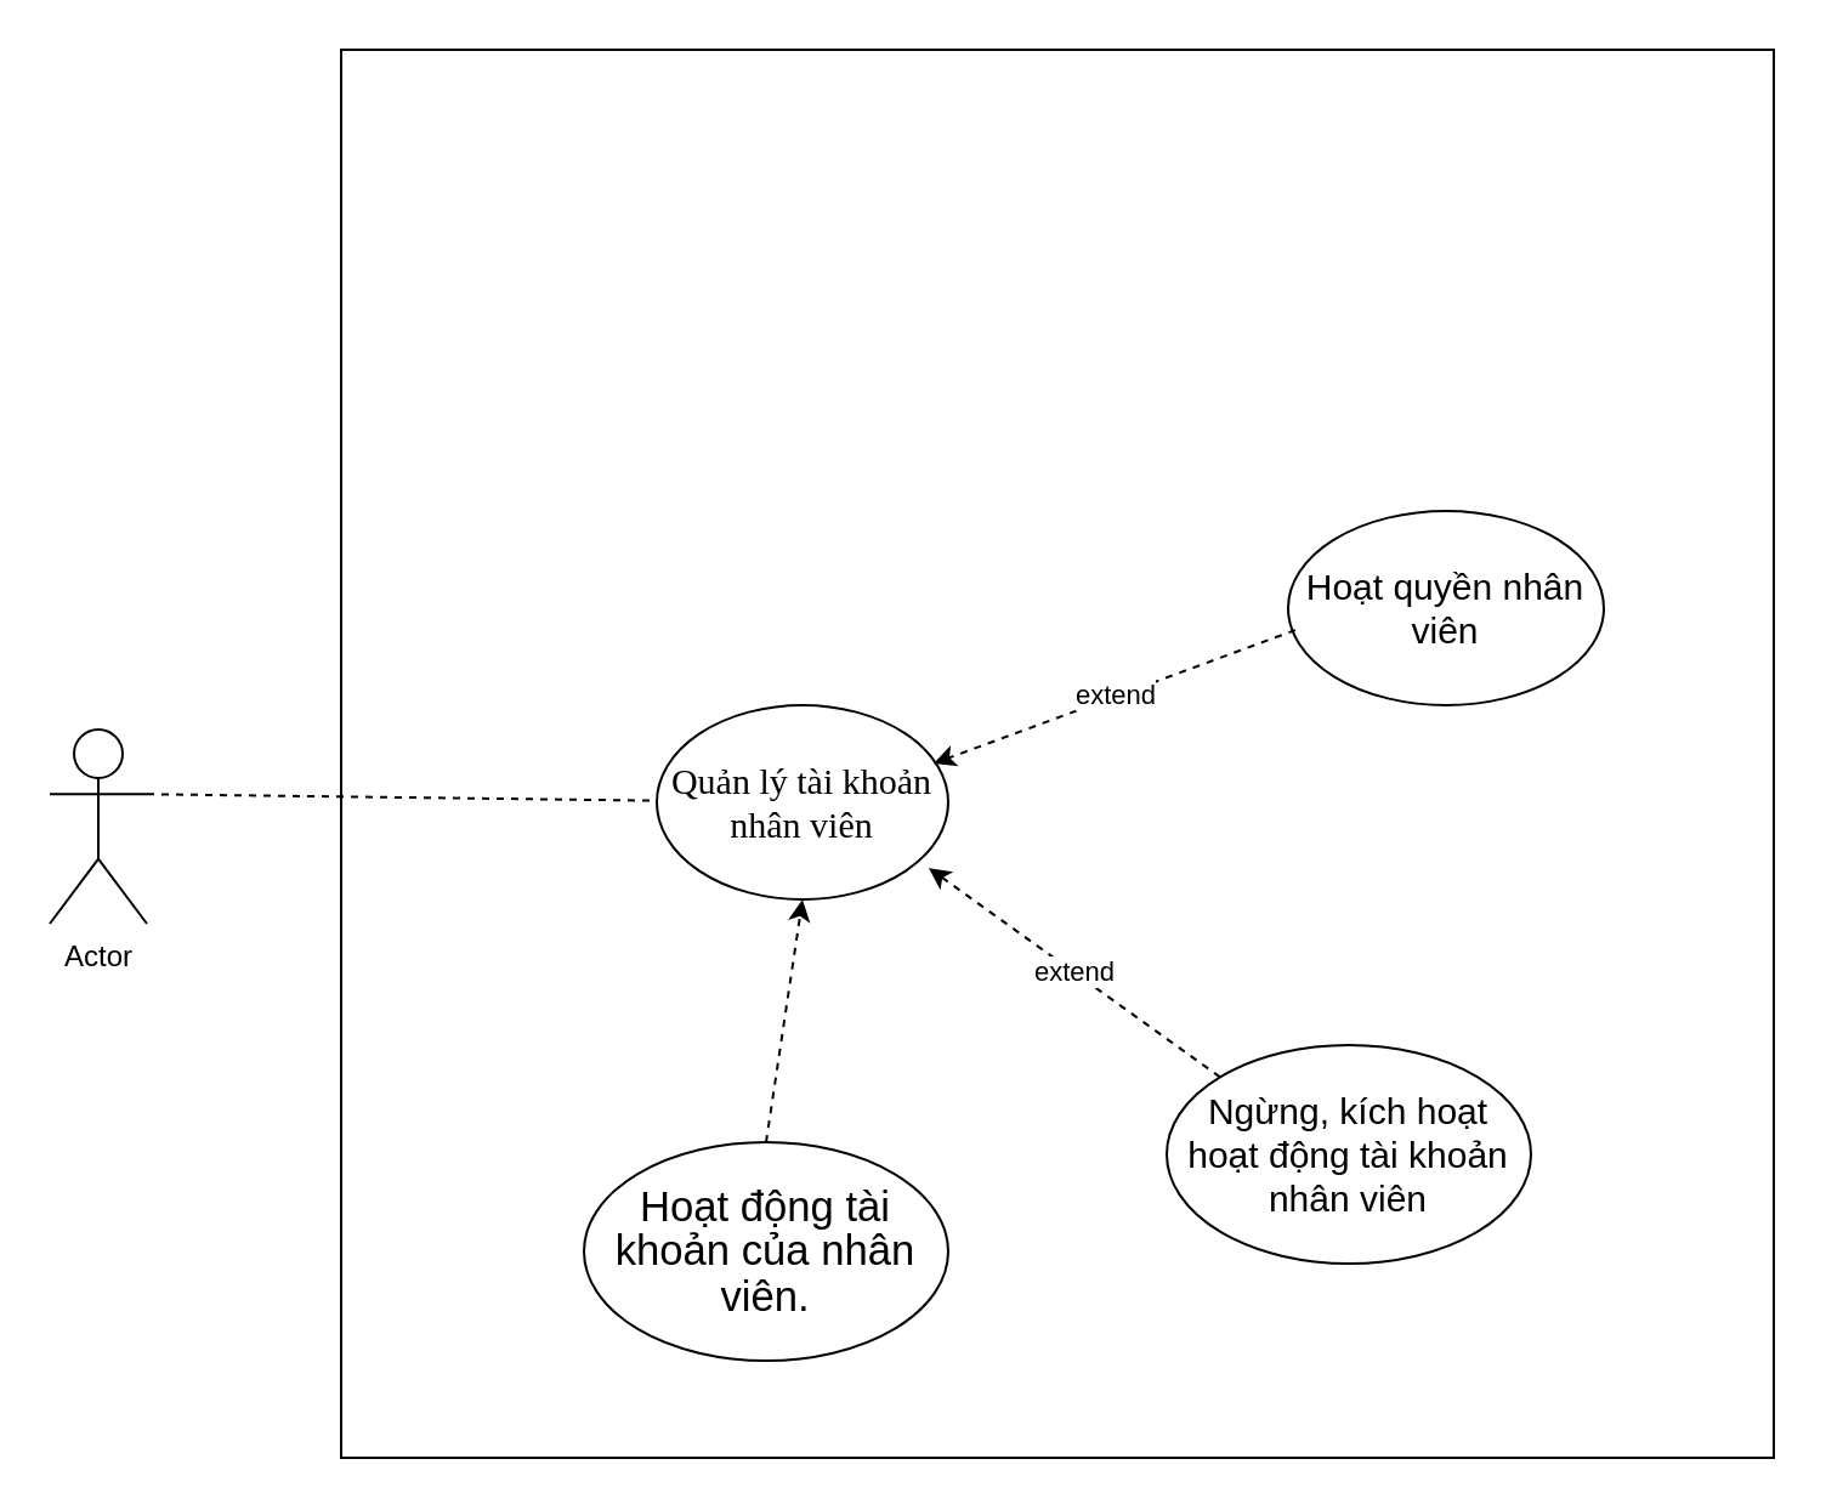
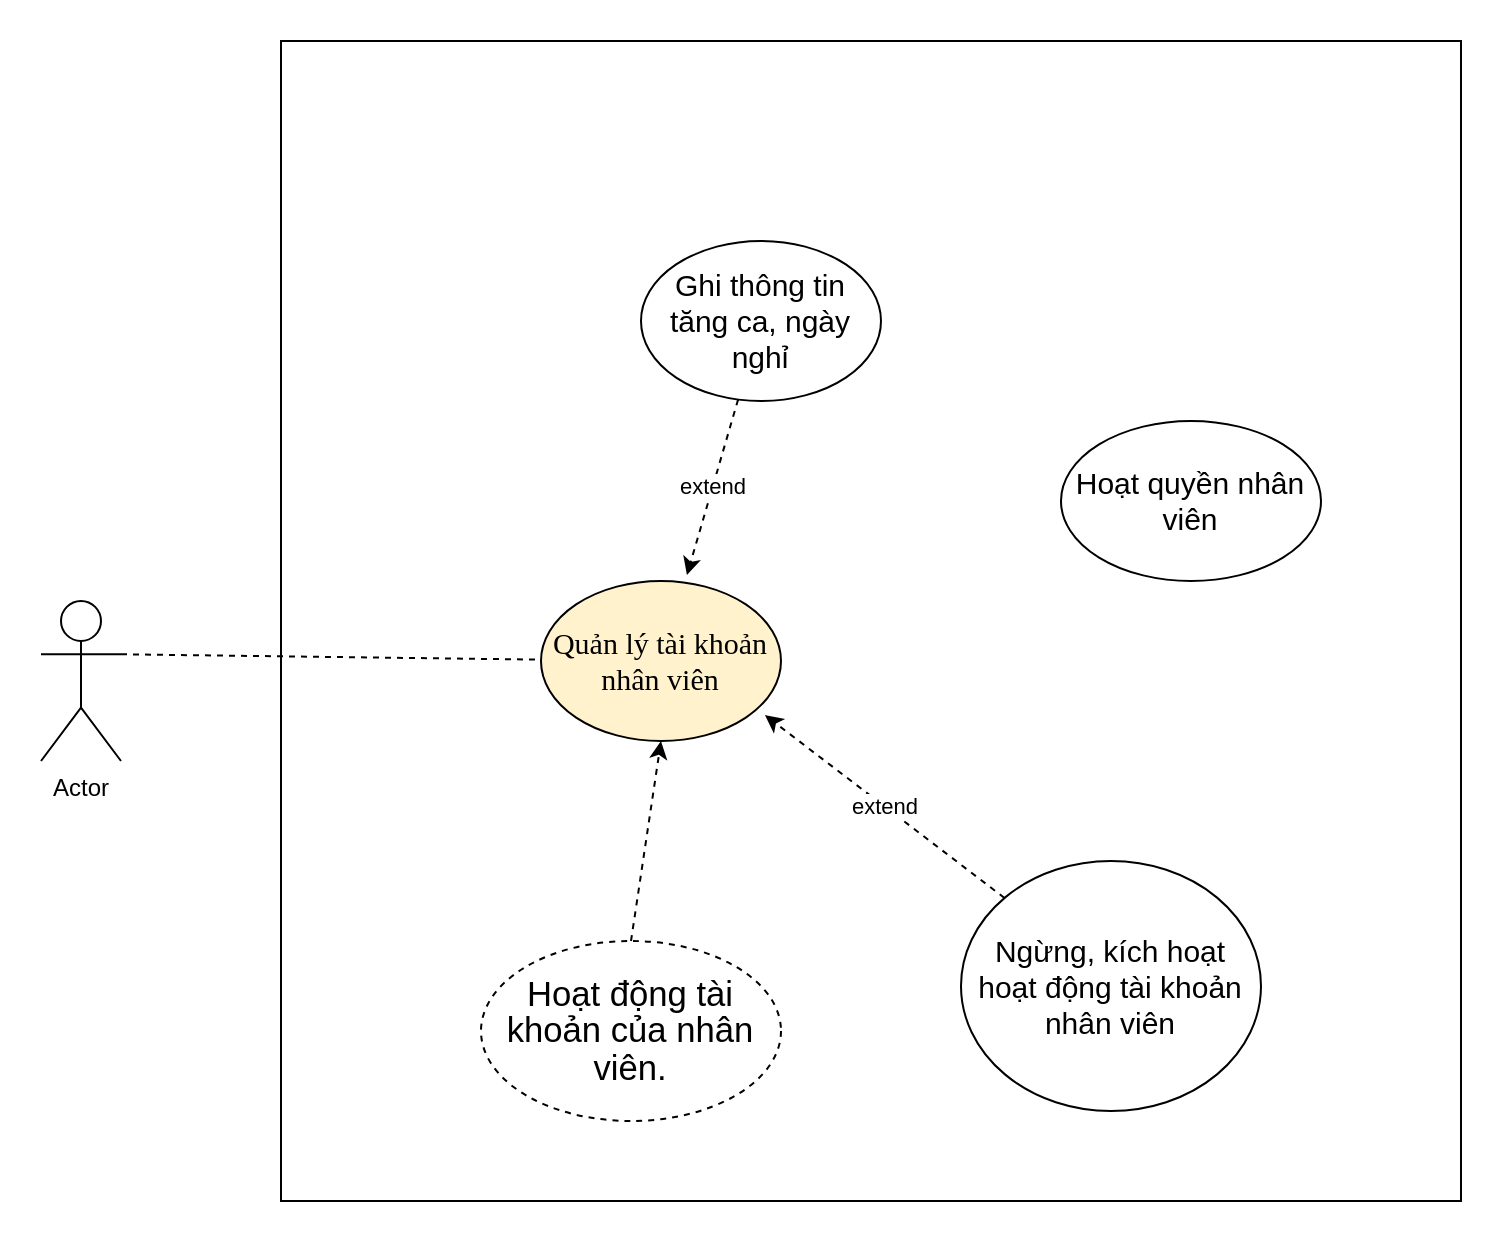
  <mxCell id="0" />
  <mxCell id="1" parent="0" />
  <mxCell id="2" value="" style="rounded=0;whiteSpace=wrap;html=1;" parent="1" vertex="1"><mxGeometry x="140" y="20" width="590" height="580" as="geometry" /></mxCell>
  <mxCell id="3" value="Actor" style="shape=umlActor;verticalLabelPosition=bottom;verticalAlign=top;html=1;outlineConnect=0;" parent="1" vertex="1"><mxGeometry x="20" y="300" width="40" height="80" as="geometry" /></mxCell>
  <mxCell id="4" value="" style="endArrow=none;html=1;exitX=1;exitY=0.333;exitDx=0;exitDy=0;exitPerimeter=0;dashed=1;" parent="1" source="3" target="5" edge="1"><mxGeometry width="50" height="50" relative="1" as="geometry"><mxPoint x="90" y="180" as="sourcePoint" /><mxPoint x="260" y="157" as="targetPoint" /></mxGeometry></mxCell>
- <mxCell id="5" value="&lt;p class=&quot;MsoNormal&quot; style=&quot;font-size: 15px;&quot;&gt;&lt;span style=&quot;font-family: calibri; font-size: 15px;&quot;&gt;&lt;font style=&quot;font-size: 15px;&quot;&gt;Quản lý tài khoản nhân viên&lt;/font&gt;&lt;/span&gt;&lt;/p&gt;" style="ellipse;whiteSpace=wrap;html=1;fontSize=15;" parent="1" vertex="1"><mxGeometry x="270" y="290" width="120" height="80" as="geometry" /></mxCell>
+ <mxCell id="5" value="&lt;p class=&quot;MsoNormal&quot; style=&quot;font-size: 15px;&quot;&gt;&lt;span style=&quot;font-family: calibri; font-size: 15px;&quot;&gt;&lt;font style=&quot;font-size: 15px;&quot;&gt;Quản lý tài khoản nhân viên&lt;/font&gt;&lt;/span&gt;&lt;/p&gt;" style="ellipse;whiteSpace=wrap;html=1;fontSize=15;fillColor=#fff2cc;" parent="1" vertex="1"><mxGeometry x="270" y="290" width="120" height="80" as="geometry" /></mxCell>
  <mxCell id="6" value="&lt;span style=&quot;font-size: 15px&quot;&gt;Hoạt quyền nhân viên&lt;/span&gt;" style="ellipse;whiteSpace=wrap;html=1;" parent="1" vertex="1"><mxGeometry x="530" y="210" width="130" height="80" as="geometry" /></mxCell>
- <mxCell id="7" value="&lt;span style=&quot;font-size: 15px&quot;&gt;Ngừng, kích hoạt hoạt động tài khoản nhân viên&lt;/span&gt;" style="ellipse;whiteSpace=wrap;html=1;" parent="1" vertex="1"><mxGeometry x="480" y="430" width="150" height="90" as="geometry" /></mxCell>
- <mxCell id="9" value="&lt;span lang=&quot;EN-US&quot; style=&quot;font-size: 13pt ; line-height: 107% ; font-family: &amp;#34;calibri&amp;#34; , sans-serif&quot;&gt;Hoạt động tài khoản của nhân&lt;br/&gt;viên.&lt;/span&gt;" style="ellipse;whiteSpace=wrap;html=1;" parent="1" vertex="1"><mxGeometry x="240" y="470" width="150" height="90" as="geometry" /></mxCell>
+ <mxCell id="7" value="&lt;span style=&quot;font-size: 15px&quot;&gt;Ngừng, kích hoạt hoạt động tài khoản nhân viên&lt;/span&gt;" style="ellipse;whiteSpace=wrap;html=1;" parent="1" vertex="1"><mxGeometry x="480" y="430" width="150" height="125" as="geometry" /></mxCell>
+ <mxCell id="8" value="&lt;span style=&quot;font-size: 15px&quot;&gt;Ghi thông tin tăng ca, ngày nghỉ&lt;/span&gt;" style="ellipse;whiteSpace=wrap;html=1;" parent="1" vertex="1"><mxGeometry x="320" y="120" width="120" height="80" as="geometry" /></mxCell>
+ <mxCell id="9" value="&lt;span lang=&quot;EN-US&quot; style=&quot;font-size: 13pt ; line-height: 107% ; font-family: &amp;#34;calibri&amp;#34; , sans-serif&quot;&gt;Hoạt động tài khoản của nhân&lt;br/&gt;viên.&lt;/span&gt;" style="ellipse;whiteSpace=wrap;html=1;dashed=1;" parent="1" vertex="1"><mxGeometry x="240" y="470" width="150" height="90" as="geometry" /></mxCell>
  <mxCell id="10" value="extend" style="endArrow=classic;html=1;exitX=0;exitY=0;exitDx=0;exitDy=0;entryX=0.933;entryY=0.838;entryDx=0;entryDy=0;entryPerimeter=0;dashed=1;" edge="1" parent="1" source="7" target="5"><mxGeometry width="50" height="50" relative="1" as="geometry"><mxPoint x="410" y="390" as="sourcePoint" /><mxPoint x="460" y="340" as="targetPoint" /></mxGeometry></mxCell>
  <mxCell id="11" value="" style="endArrow=classic;html=1;exitX=0.5;exitY=0;exitDx=0;exitDy=0;entryX=0.5;entryY=1;entryDx=0;entryDy=0;dashed=1;" edge="1" parent="1" source="9" target="5"><mxGeometry width="50" height="50" relative="1" as="geometry"><mxPoint x="511.967" y="453.18" as="sourcePoint" /><mxPoint x="391.96" y="367.04" as="targetPoint" /></mxGeometry></mxCell>
- <mxCell id="12" value="extend" style="endArrow=classic;html=1;exitX=0.023;exitY=0.613;exitDx=0;exitDy=0;entryX=0.95;entryY=0.3;entryDx=0;entryDy=0;entryPerimeter=0;dashed=1;exitPerimeter=0;" edge="1" parent="1" source="6" target="5"><mxGeometry width="50" height="50" relative="1" as="geometry"><mxPoint x="511.967" y="453.18" as="sourcePoint" /><mxPoint x="391.96" y="367.04" as="targetPoint" /></mxGeometry></mxCell>
+ <mxCell id="13" value="extend" style="endArrow=classic;html=1;entryX=0.608;entryY=-0.037;entryDx=0;entryDy=0;entryPerimeter=0;dashed=1;" edge="1" parent="1" source="8" target="5"><mxGeometry width="50" height="50" relative="1" as="geometry"><mxPoint x="542.99" y="269.04" as="sourcePoint" /><mxPoint x="394" y="324" as="targetPoint" /></mxGeometry></mxCell>
